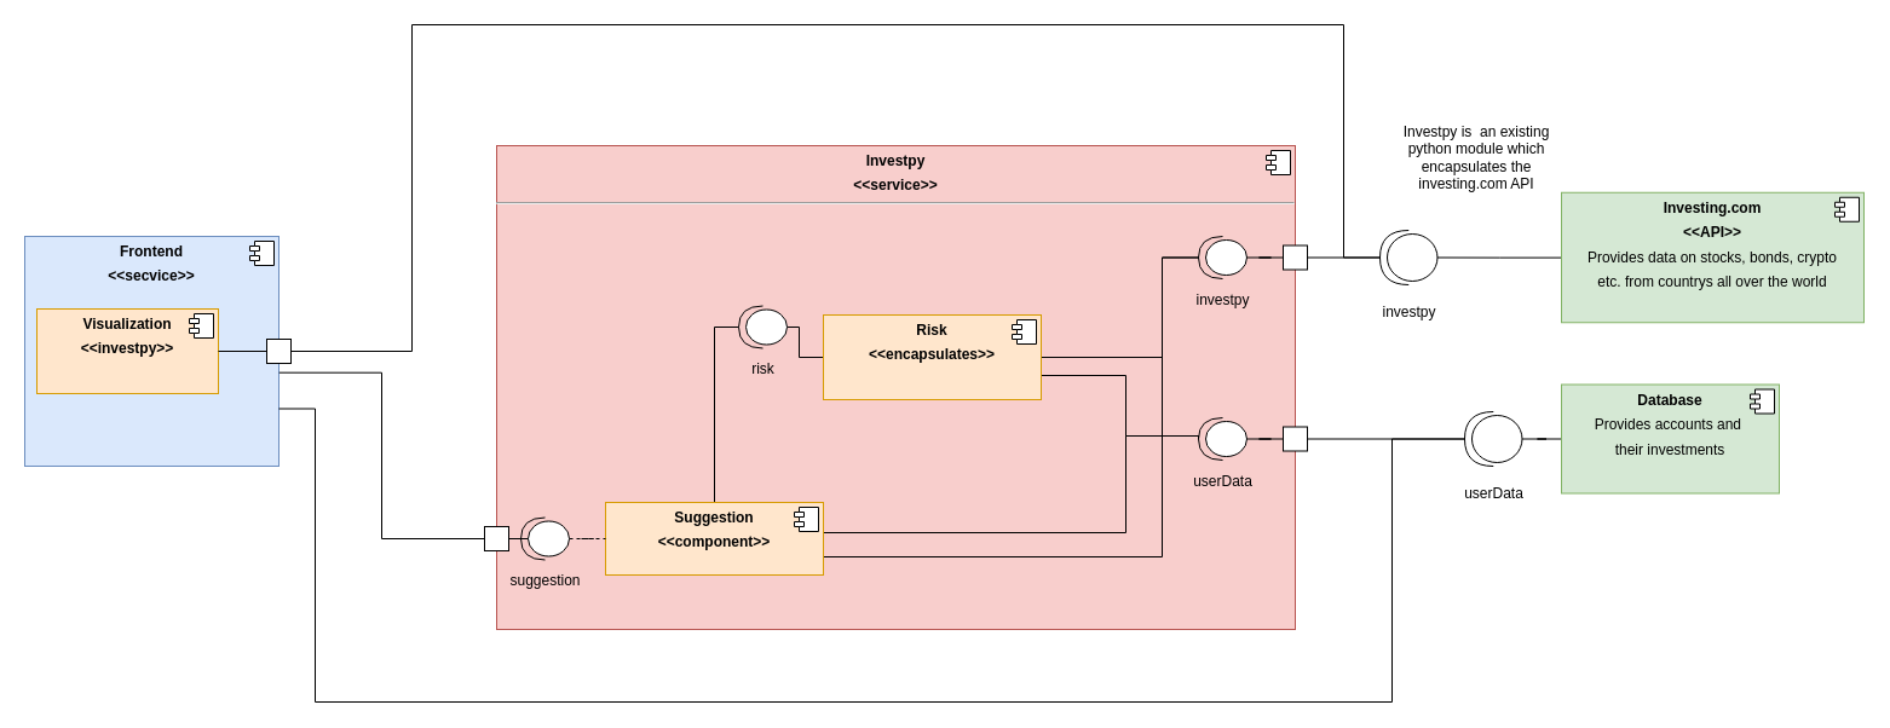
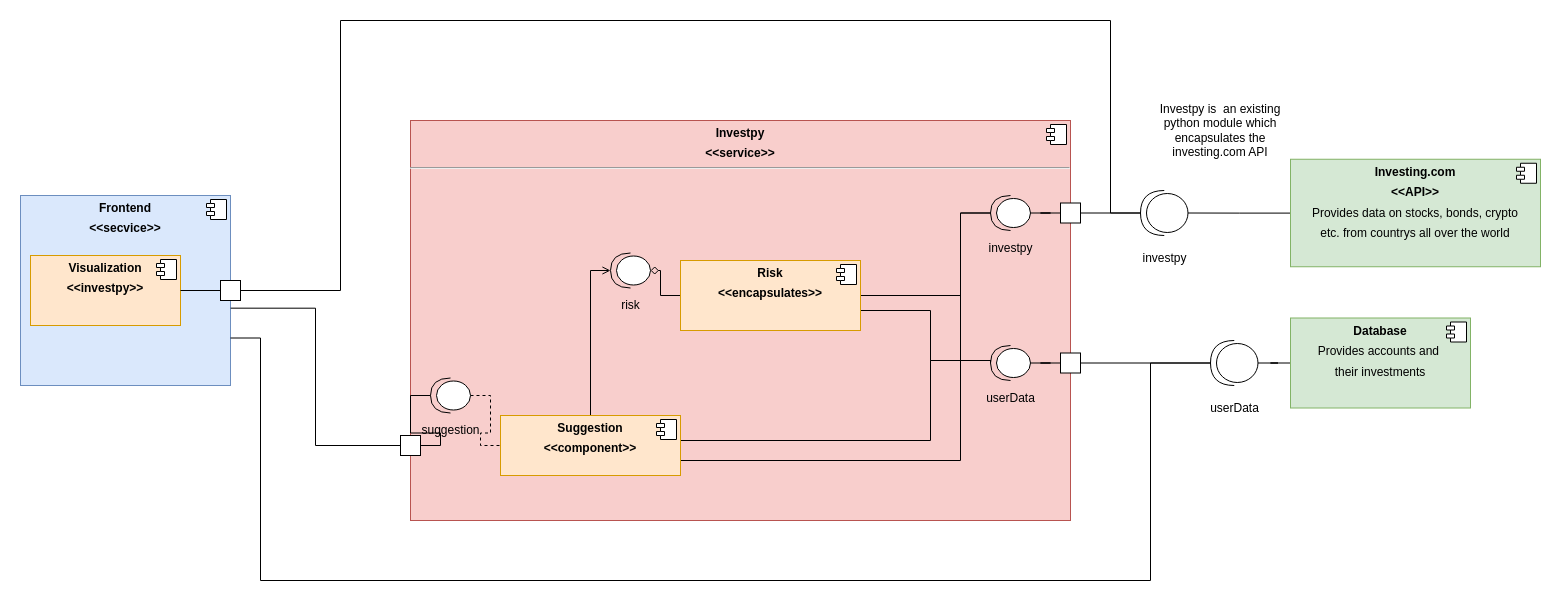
  <mxCell id="0" />
  <mxCell id="1" parent="0" />
  <mxCell id="2" value="&lt;p style=&quot;margin:0px;margin-top:6px;text-align:center;&quot;&gt;&lt;b&gt;Investpy&lt;/b&gt;&lt;/p&gt;&lt;p style=&quot;margin:0px;margin-top:6px;text-align:center;&quot;&gt;&lt;b&gt;&amp;lt;&amp;lt;service&amp;gt;&amp;gt;&lt;/b&gt;&lt;/p&gt;&lt;hr&gt;&lt;p style=&quot;margin:0px;margin-left:8px;&quot;&gt;&lt;br&gt;&lt;/p&gt;" style="align=left;overflow=fill;html=1;dropTarget=0;fillColor=#f8cecc;strokeColor=#b85450;" parent="1" vertex="1"><mxGeometry x="410" y="120" width="660" height="400" as="geometry" /></mxCell>
  <mxCell id="3" value="" style="shape=component;jettyWidth=8;jettyHeight=4;" parent="2" vertex="1"><mxGeometry x="1" width="20" height="20" relative="1" as="geometry"><mxPoint x="-24" y="4" as="offset" /></mxGeometry></mxCell>
  <mxCell id="4" style="edgeStyle=orthogonalEdgeStyle;rounded=0;orthogonalLoop=1;jettySize=auto;html=1;entryX=0;entryY=0.5;entryDx=0;entryDy=0;entryPerimeter=0;endArrow=none;endFill=0;" parent="1" source="5" target="9" edge="1"><mxGeometry relative="1" as="geometry" /></mxCell>
  <mxCell id="5" value="&lt;p style=&quot;margin:0px;margin-top:6px;text-align:center;&quot;&gt;&lt;b&gt;Investing.com&lt;/b&gt;&lt;/p&gt;&lt;p style=&quot;margin:0px;margin-top:6px;text-align:center;&quot;&gt;&lt;b&gt;&amp;lt;&amp;lt;API&amp;gt;&amp;gt;&lt;/b&gt;&lt;/p&gt;&lt;p style=&quot;margin:0px;margin-top:6px;text-align:center;&quot;&gt;Provides data on stocks, bonds, crypto&lt;/p&gt;&lt;p style=&quot;margin:0px;margin-top:6px;text-align:center;&quot;&gt;etc. from countrys all over the world&lt;/p&gt;&lt;p style=&quot;margin:0px;margin-left:8px;&quot;&gt;&lt;br&gt;&lt;/p&gt;" style="align=left;overflow=fill;html=1;dropTarget=0;fillColor=#d5e8d4;strokeColor=#82b366;" parent="1" vertex="1"><mxGeometry x="1290" y="158.75" width="250" height="107.5" as="geometry" /></mxCell>
  <mxCell id="6" value="" style="shape=component;jettyWidth=8;jettyHeight=4;" parent="5" vertex="1"><mxGeometry x="1" width="20" height="20" relative="1" as="geometry"><mxPoint x="-24" y="4" as="offset" /></mxGeometry></mxCell>
  <mxCell id="7" style="edgeStyle=orthogonalEdgeStyle;rounded=0;orthogonalLoop=1;jettySize=auto;html=1;entryX=1;entryY=0.5;entryDx=0;entryDy=0;endArrow=none;endFill=0;" parent="1" source="9" target="26" edge="1"><mxGeometry relative="1" as="geometry" /></mxCell>
  <mxCell id="8" style="edgeStyle=orthogonalEdgeStyle;rounded=0;orthogonalLoop=1;jettySize=auto;html=1;entryX=1;entryY=0.5;entryDx=0;entryDy=0;endArrow=none;endFill=0;" edge="1" parent="1" source="9" target="10"><mxGeometry relative="1" as="geometry"><Array as="points"><mxPoint x="1110" y="213" /><mxPoint x="1110" y="20" /><mxPoint x="340" y="20" /><mxPoint x="340" y="290" /></Array></mxGeometry></mxCell>
  <mxCell id="9" value="investpy" style="shape=providedRequiredInterface;html=1;verticalLabelPosition=bottom;sketch=0;rotation=0;direction=west;" parent="1" vertex="1"><mxGeometry x="1140" y="190" width="47.5" height="45" as="geometry" /></mxCell>
  <mxCell id="10" value="&lt;p style=&quot;margin: 6px 0px 0px;&quot;&gt;&lt;b&gt;Frontend&lt;/b&gt;&lt;/p&gt;&lt;p style=&quot;margin: 6px 0px 0px;&quot;&gt;&lt;b&gt;&amp;lt;&amp;lt;secvice&amp;gt;&amp;gt;&lt;/b&gt;&lt;/p&gt;" style="align=center;overflow=fill;html=1;dropTarget=0;fillColor=#dae8fc;strokeColor=#6c8ebf;verticalAlign=middle;" parent="1" vertex="1"><mxGeometry x="20" y="195" width="210" height="190" as="geometry" /></mxCell>
  <mxCell id="11" value="" style="shape=component;jettyWidth=8;jettyHeight=4;" parent="10" vertex="1"><mxGeometry x="1" width="20" height="20" relative="1" as="geometry"><mxPoint x="-24" y="4" as="offset" /></mxGeometry></mxCell>
- <mxCell id="12" style="edgeStyle=orthogonalEdgeStyle;rounded=0;orthogonalLoop=1;jettySize=auto;html=1;endArrow=none;endFill=0;" parent="1" source="15" target="24" edge="1"><mxGeometry relative="1" as="geometry" /></mxCell>
+ <mxCell id="12" style="edgeStyle=orthogonalEdgeStyle;rounded=0;orthogonalLoop=1;jettySize=auto;html=1;endArrow=diamond;endFill=0;" parent="1" source="15" target="24" edge="1"><mxGeometry relative="1" as="geometry" /></mxCell>
  <mxCell id="13" style="edgeStyle=orthogonalEdgeStyle;rounded=0;orthogonalLoop=1;jettySize=auto;html=1;entryX=1;entryY=0.5;entryDx=0;entryDy=0;entryPerimeter=0;endArrow=none;endFill=0;" parent="1" source="15" target="37" edge="1"><mxGeometry relative="1" as="geometry"><Array as="points"><mxPoint x="930" y="310" /><mxPoint x="930" y="360" /><mxPoint x="990" y="360" /></Array></mxGeometry></mxCell>
  <mxCell id="14" style="edgeStyle=orthogonalEdgeStyle;rounded=0;orthogonalLoop=1;jettySize=auto;html=1;entryX=1;entryY=0.5;entryDx=0;entryDy=0;entryPerimeter=0;endArrow=none;endFill=0;" parent="1" source="15" target="35" edge="1"><mxGeometry relative="1" as="geometry"><Array as="points"><mxPoint x="960" y="295" /><mxPoint x="960" y="213" /></Array></mxGeometry></mxCell>
  <mxCell id="15" value="&lt;p style=&quot;margin:0px;margin-top:6px;text-align:center;&quot;&gt;&lt;b&gt;Risk&lt;/b&gt;&lt;/p&gt;&lt;p style=&quot;margin:0px;margin-top:6px;text-align:center;&quot;&gt;&lt;b&gt;&amp;lt;&amp;lt;encapsulates&amp;gt;&amp;gt;&lt;/b&gt;&lt;/p&gt;" style="align=left;overflow=fill;html=1;dropTarget=0;fillColor=#ffe6cc;strokeColor=#d79b00;" parent="1" vertex="1"><mxGeometry x="680" y="260" width="180" height="70" as="geometry" /></mxCell>
  <mxCell id="16" value="" style="shape=component;jettyWidth=8;jettyHeight=4;" parent="15" vertex="1"><mxGeometry x="1" width="20" height="20" relative="1" as="geometry"><mxPoint x="-24" y="4" as="offset" /></mxGeometry></mxCell>
  <mxCell id="17" value="&lt;p style=&quot;margin:0px;margin-top:6px;text-align:center;&quot;&gt;&lt;b&gt;Visualization&lt;/b&gt;&lt;/p&gt;&lt;p style=&quot;margin:0px;margin-top:6px;text-align:center;&quot;&gt;&lt;b&gt;&amp;lt;&amp;lt;investpy&amp;gt;&amp;gt;&lt;/b&gt;&lt;/p&gt;" style="align=left;overflow=fill;html=1;dropTarget=0;fillColor=#ffe6cc;strokeColor=#d79b00;" parent="1" vertex="1"><mxGeometry x="30" y="255" width="150" height="70" as="geometry" /></mxCell>
  <mxCell id="18" value="" style="shape=component;jettyWidth=8;jettyHeight=4;" parent="17" vertex="1"><mxGeometry x="1" width="20" height="20" relative="1" as="geometry"><mxPoint x="-24" y="4" as="offset" /></mxGeometry></mxCell>
- <mxCell id="19" style="edgeStyle=orthogonalEdgeStyle;rounded=0;orthogonalLoop=1;jettySize=auto;html=1;entryX=1;entryY=0.5;entryDx=0;entryDy=0;entryPerimeter=0;endArrow=none;endFill=0;" parent="1" source="22" target="24" edge="1"><mxGeometry relative="1" as="geometry" /></mxCell>
+ <mxCell id="19" style="edgeStyle=orthogonalEdgeStyle;rounded=0;orthogonalLoop=1;jettySize=auto;html=1;entryX=1;entryY=0.5;entryDx=0;entryDy=0;entryPerimeter=0;endArrow=open;endFill=0;" parent="1" source="22" target="24" edge="1"><mxGeometry relative="1" as="geometry" /></mxCell>
  <mxCell id="20" style="edgeStyle=orthogonalEdgeStyle;rounded=0;orthogonalLoop=1;jettySize=auto;html=1;entryX=1;entryY=0.5;entryDx=0;entryDy=0;entryPerimeter=0;endArrow=none;endFill=0;" parent="1" source="22" target="37" edge="1"><mxGeometry relative="1" as="geometry"><Array as="points"><mxPoint x="930" y="440" /><mxPoint x="930" y="360" /><mxPoint x="990" y="360" /></Array></mxGeometry></mxCell>
  <mxCell id="21" style="edgeStyle=orthogonalEdgeStyle;rounded=0;orthogonalLoop=1;jettySize=auto;html=1;entryX=1;entryY=0.5;entryDx=0;entryDy=0;entryPerimeter=0;endArrow=none;endFill=0;" parent="1" source="22" target="35" edge="1"><mxGeometry relative="1" as="geometry"><Array as="points"><mxPoint x="960" y="460" /><mxPoint x="960" y="213" /></Array></mxGeometry></mxCell>
  <mxCell id="22" value="&lt;p style=&quot;margin:0px;margin-top:6px;text-align:center;&quot;&gt;&lt;b&gt;Suggestion&lt;/b&gt;&lt;/p&gt;&lt;p style=&quot;margin:0px;margin-top:6px;text-align:center;&quot;&gt;&lt;b&gt;&amp;lt;&amp;lt;component&amp;gt;&amp;gt;&lt;/b&gt;&lt;/p&gt;" style="align=left;overflow=fill;html=1;dropTarget=0;fillColor=#ffe6cc;strokeColor=#d79b00;" parent="1" vertex="1"><mxGeometry x="500" y="415" width="180" height="60" as="geometry" /></mxCell>
  <mxCell id="23" value="" style="shape=component;jettyWidth=8;jettyHeight=4;" parent="22" vertex="1"><mxGeometry x="1" width="20" height="20" relative="1" as="geometry"><mxPoint x="-24" y="4" as="offset" /></mxGeometry></mxCell>
  <mxCell id="24" value="risk" style="shape=providedRequiredInterface;html=1;verticalLabelPosition=bottom;sketch=0;direction=west;" parent="1" vertex="1"><mxGeometry x="610" y="252.5" width="40" height="35" as="geometry" /></mxCell>
  <mxCell id="25" value="" style="whiteSpace=wrap;html=1;aspect=fixed;" parent="1" vertex="1"><mxGeometry x="1060" y="352.5" width="20" height="20" as="geometry" /></mxCell>
  <mxCell id="26" value="" style="whiteSpace=wrap;html=1;aspect=fixed;" parent="1" vertex="1"><mxGeometry x="1060" y="202.5" width="20" height="20" as="geometry" /></mxCell>
  <mxCell id="27" style="edgeStyle=orthogonalEdgeStyle;rounded=0;orthogonalLoop=1;jettySize=auto;html=1;entryX=1;entryY=0.5;entryDx=0;entryDy=0;endArrow=none;endFill=0;" parent="1" source="29" target="25" edge="1"><mxGeometry relative="1" as="geometry" /></mxCell>
  <mxCell id="28" style="edgeStyle=orthogonalEdgeStyle;rounded=0;orthogonalLoop=1;jettySize=auto;html=1;entryX=1;entryY=0.75;entryDx=0;entryDy=0;endArrow=none;endFill=0;" parent="1" source="29" target="10" edge="1"><mxGeometry relative="1" as="geometry"><Array as="points"><mxPoint x="1150" y="363" /><mxPoint x="1150" y="580" /><mxPoint x="260" y="580" /><mxPoint x="260" y="338" /></Array></mxGeometry></mxCell>
  <mxCell id="29" value="userData" style="shape=providedRequiredInterface;html=1;verticalLabelPosition=bottom;sketch=0;rotation=0;direction=west;" parent="1" vertex="1"><mxGeometry x="1210" y="340" width="47.5" height="45" as="geometry" /></mxCell>
  <mxCell id="30" style="edgeStyle=orthogonalEdgeStyle;rounded=0;orthogonalLoop=1;jettySize=auto;html=1;entryX=0;entryY=0.5;entryDx=0;entryDy=0;entryPerimeter=0;endArrow=none;endFill=0;" parent="1" source="31" target="29" edge="1"><mxGeometry relative="1" as="geometry" /></mxCell>
  <mxCell id="31" value="&lt;p style=&quot;margin:0px;margin-top:6px;text-align:center;&quot;&gt;&lt;b&gt;Database&lt;/b&gt;&lt;/p&gt;&lt;p style=&quot;margin:0px;margin-top:6px;text-align:center;&quot;&gt;Provides accounts and&amp;nbsp;&lt;/p&gt;&lt;p style=&quot;margin:0px;margin-top:6px;text-align:center;&quot;&gt;their investments&lt;/p&gt;" style="align=left;overflow=fill;html=1;dropTarget=0;fillColor=#d5e8d4;strokeColor=#82b366;" parent="1" vertex="1"><mxGeometry x="1290" y="317.5" width="180" height="90" as="geometry" /></mxCell>
  <mxCell id="32" value="" style="shape=component;jettyWidth=8;jettyHeight=4;" parent="31" vertex="1"><mxGeometry x="1" width="20" height="20" relative="1" as="geometry"><mxPoint x="-24" y="4" as="offset" /></mxGeometry></mxCell>
  <mxCell id="33" value="Investpy is&amp;nbsp; an existing python module which encapsulates the investing.com API" style="text;html=1;strokeColor=none;fillColor=none;align=center;verticalAlign=middle;whiteSpace=wrap;rounded=0;" parent="1" vertex="1"><mxGeometry x="1150" y="90" width="140" height="80" as="geometry" /></mxCell>
  <mxCell id="34" style="edgeStyle=orthogonalEdgeStyle;rounded=0;orthogonalLoop=1;jettySize=auto;html=1;entryX=0;entryY=0.5;entryDx=0;entryDy=0;endArrow=none;endFill=0;" parent="1" source="35" target="26" edge="1"><mxGeometry relative="1" as="geometry" /></mxCell>
  <mxCell id="35" value="investpy" style="shape=providedRequiredInterface;html=1;verticalLabelPosition=bottom;sketch=0;direction=west;" parent="1" vertex="1"><mxGeometry x="990" y="195" width="40" height="35" as="geometry" /></mxCell>
  <mxCell id="36" style="edgeStyle=orthogonalEdgeStyle;rounded=0;orthogonalLoop=1;jettySize=auto;html=1;entryX=0;entryY=0.5;entryDx=0;entryDy=0;endArrow=none;endFill=0;" parent="1" source="37" target="25" edge="1"><mxGeometry relative="1" as="geometry" /></mxCell>
  <mxCell id="37" value="userData" style="shape=providedRequiredInterface;html=1;verticalLabelPosition=bottom;sketch=0;direction=west;" parent="1" vertex="1"><mxGeometry x="990" y="345" width="40" height="35" as="geometry" /></mxCell>
  <mxCell id="38" style="edgeStyle=orthogonalEdgeStyle;rounded=0;orthogonalLoop=1;jettySize=auto;html=1;entryX=0;entryY=0.5;entryDx=0;entryDy=0;endArrow=none;endFill=0;dashed=1;" parent="1" source="40" target="22" edge="1"><mxGeometry relative="1" as="geometry" /></mxCell>
  <mxCell id="39" style="edgeStyle=orthogonalEdgeStyle;rounded=0;orthogonalLoop=1;jettySize=auto;html=1;entryX=1;entryY=0.5;entryDx=0;entryDy=0;endArrow=none;endFill=0;" parent="1" source="40" target="42" edge="1"><mxGeometry relative="1" as="geometry" /></mxCell>
- <mxCell id="40" value="suggestion" style="shape=providedRequiredInterface;html=1;verticalLabelPosition=bottom;sketch=0;direction=west;" parent="1" vertex="1"><mxGeometry x="430" y="427.5" width="40" height="35" as="geometry" /></mxCell>
+ <mxCell id="40" value="suggestion" style="shape=providedRequiredInterface;html=1;verticalLabelPosition=bottom;sketch=0;direction=west;" parent="1" vertex="1"><mxGeometry x="430" y="377.5" width="40" height="35" as="geometry" /></mxCell>
  <mxCell id="41" style="edgeStyle=orthogonalEdgeStyle;rounded=0;orthogonalLoop=1;jettySize=auto;html=1;entryX=1.001;entryY=0.593;entryDx=0;entryDy=0;entryPerimeter=0;endArrow=none;endFill=0;" parent="1" source="42" target="10" edge="1"><mxGeometry relative="1" as="geometry" /></mxCell>
  <mxCell id="42" value="" style="whiteSpace=wrap;html=1;aspect=fixed;" parent="1" vertex="1"><mxGeometry x="400" y="435" width="20" height="20" as="geometry" /></mxCell>
  <mxCell id="43" style="edgeStyle=orthogonalEdgeStyle;rounded=0;orthogonalLoop=1;jettySize=auto;html=1;endArrow=none;endFill=0;" edge="1" parent="1" source="44" target="17"><mxGeometry relative="1" as="geometry" /></mxCell>
  <mxCell id="44" value="" style="whiteSpace=wrap;html=1;aspect=fixed;" vertex="1" parent="1"><mxGeometry x="220" y="280" width="20" height="20" as="geometry" /></mxCell>
